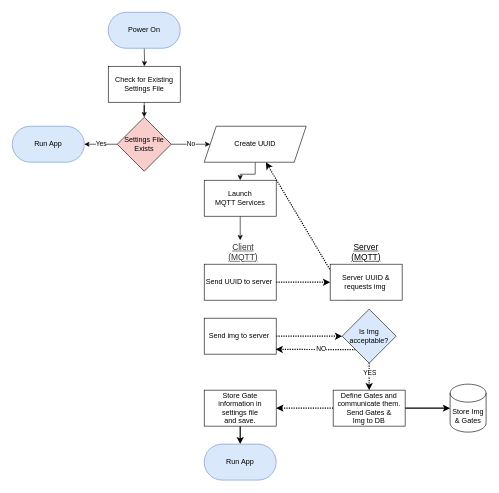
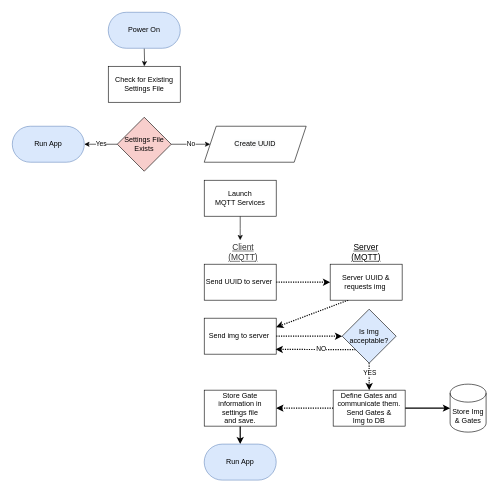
  <mxCell id="0" />
  <mxCell id="1" parent="0" />
  <mxCell id="2" value="" style="edgeStyle=orthogonalEdgeStyle;rounded=0;orthogonalLoop=1;jettySize=auto;html=1;" parent="1" target="4" edge="1"><mxGeometry relative="1" as="geometry"><mxPoint x="240" y="80" as="sourcePoint" /></mxGeometry></mxCell>
- <mxCell id="3" value="" style="edgeStyle=orthogonalEdgeStyle;rounded=0;orthogonalLoop=1;jettySize=auto;html=1;" parent="1" source="4" target="8" edge="1"><mxGeometry relative="1" as="geometry" /></mxCell>
  <mxCell id="4" value="Check for Existing Settings File" style="rounded=0;whiteSpace=wrap;html=1;" parent="1" vertex="1"><mxGeometry x="180" y="110" width="120" height="60" as="geometry" /></mxCell>
  <mxCell id="5" value="Power On" style="rounded=1;whiteSpace=wrap;html=1;arcSize=50;fillColor=#dae8fc;strokeColor=#6c8ebf;" parent="1" vertex="1"><mxGeometry x="180" y="20" width="120" height="60" as="geometry" /></mxCell>
  <mxCell id="6" value="No" style="edgeStyle=orthogonalEdgeStyle;rounded=0;orthogonalLoop=1;jettySize=auto;html=1;entryX=0;entryY=0.5;entryDx=0;entryDy=0;" parent="1" source="8" target="10" edge="1"><mxGeometry relative="1" as="geometry"><mxPoint x="340" y="240" as="targetPoint" /></mxGeometry></mxCell>
  <mxCell id="7" value="Yes" style="edgeStyle=orthogonalEdgeStyle;rounded=0;orthogonalLoop=1;jettySize=auto;html=1;" parent="1" source="8" edge="1"><mxGeometry relative="1" as="geometry"><mxPoint x="140" y="240" as="targetPoint" /></mxGeometry></mxCell>
  <mxCell id="8" value="Settings File Exists" style="rhombus;whiteSpace=wrap;html=1;rounded=0;fillColor=#f8cecc;" parent="1" vertex="1"><mxGeometry x="195" y="195" width="90" height="90" as="geometry" /></mxCell>
- <mxCell id="9" value="" style="edgeStyle=orthogonalEdgeStyle;rounded=0;orthogonalLoop=1;jettySize=auto;html=1;" edge="1" parent="1" source="10" target="14"><mxGeometry relative="1" as="geometry" /></mxCell>
  <mxCell id="10" value="&lt;meta charset=&quot;utf-8&quot;&gt;&lt;span style=&quot;color: rgb(0, 0, 0); font-family: helvetica; font-size: 12px; font-style: normal; font-weight: 400; letter-spacing: normal; text-align: center; text-indent: 0px; text-transform: none; word-spacing: 0px; background-color: rgb(248, 249, 250); display: inline; float: none;&quot;&gt;Create UUID&lt;/span&gt;" style="shape=parallelogram;perimeter=parallelogramPerimeter;whiteSpace=wrap;html=1;fixedSize=1;" vertex="1" parent="1"><mxGeometry x="340" y="210" width="170" height="60" as="geometry" /></mxCell>
  <mxCell id="11" style="edgeStyle=orthogonalEdgeStyle;rounded=0;orthogonalLoop=1;jettySize=auto;html=1;exitX=1;exitY=0.5;exitDx=0;exitDy=0;entryX=0;entryY=0.5;entryDx=0;entryDy=0;dashed=1;dashPattern=1 1;strokeWidth=2;" edge="1" parent="1" source="12" target="19"><mxGeometry relative="1" as="geometry" /></mxCell>
  <mxCell id="12" value="Send UUID to server&amp;nbsp;" style="whiteSpace=wrap;html=1;" vertex="1" parent="1"><mxGeometry x="340" y="440" width="120" height="60" as="geometry" /></mxCell>
  <mxCell id="13" value="" style="edgeStyle=orthogonalEdgeStyle;rounded=0;orthogonalLoop=1;jettySize=auto;html=1;" edge="1" parent="1" source="14"><mxGeometry relative="1" as="geometry"><mxPoint x="400" y="400" as="targetPoint" /></mxGeometry></mxCell>
  <mxCell id="14" value="Launch&lt;br&gt;MQTT Services" style="whiteSpace=wrap;html=1;" vertex="1" parent="1"><mxGeometry x="340" y="300" width="120" height="60" as="geometry" /></mxCell>
  <mxCell id="15" value="Run App" style="rounded=1;whiteSpace=wrap;html=1;arcSize=50;fillColor=#dae8fc;strokeColor=#6c8ebf;" vertex="1" parent="1"><mxGeometry x="20" y="210" width="120" height="60" as="geometry" /></mxCell>
  <mxCell id="16" style="edgeStyle=none;rounded=0;orthogonalLoop=1;jettySize=auto;html=1;exitX=1;exitY=0.5;exitDx=0;exitDy=0;dashed=1;dashPattern=1 1;strokeWidth=2;" edge="1" parent="1" source="17" target="32"><mxGeometry relative="1" as="geometry" /></mxCell>
  <mxCell id="17" value="Send img to server&amp;nbsp;" style="whiteSpace=wrap;html=1;" vertex="1" parent="1"><mxGeometry x="340" y="530" width="120" height="60" as="geometry" /></mxCell>
- <mxCell id="18" style="rounded=0;orthogonalLoop=1;jettySize=auto;html=1;exitX=0.25;exitY=1;exitDx=0;exitDy=0;dashed=1;dashPattern=1 1;strokeWidth=2;" edge="1" parent="1" source="19" target="10"><mxGeometry relative="1" as="geometry"><mxPoint x="480" y="550" as="targetPoint" /></mxGeometry></mxCell>
+ <mxCell id="18" style="rounded=0;orthogonalLoop=1;jettySize=auto;html=1;exitX=0.25;exitY=1;exitDx=0;exitDy=0;dashed=1;dashPattern=1 1;strokeWidth=2;entryX=1;entryY=0.25;entryDx=0;entryDy=0;" edge="1" parent="1" source="19" target="17"><mxGeometry relative="1" as="geometry"><mxPoint x="480" y="550" as="targetPoint" /></mxGeometry></mxCell>
  <mxCell id="19" value="Server UUID &amp;amp; requests img&amp;nbsp;" style="rounded=0;whiteSpace=wrap;html=1;" vertex="1" parent="1"><mxGeometry x="550" y="440" width="120" height="60" as="geometry" /></mxCell>
  <mxCell id="20" value="&lt;font style=&quot;font-size: 14px&quot;&gt;&lt;u&gt;Client (MQTT)&lt;/u&gt;&lt;/font&gt;" style="text;html=1;align=center;verticalAlign=middle;whiteSpace=wrap;rounded=0;shadow=0;fontColor=#333333;fillColor=#ffffff;" vertex="1" parent="1"><mxGeometry x="380" y="410" width="50" height="20" as="geometry" /></mxCell>
  <mxCell id="21" value="&lt;font style=&quot;font-size: 14px&quot;&gt;&lt;u&gt;Server (MQTT)&lt;/u&gt;&lt;/font&gt;" style="text;html=1;strokeColor=none;fillColor=none;align=center;verticalAlign=middle;whiteSpace=wrap;rounded=0;" vertex="1" parent="1"><mxGeometry x="590" y="410" width="40" height="20" as="geometry" /></mxCell>
  <mxCell id="22" value="" style="edgeStyle=none;rounded=0;orthogonalLoop=1;jettySize=auto;html=1;strokeWidth=2;" edge="1" parent="1" source="24" target="25"><mxGeometry relative="1" as="geometry" /></mxCell>
  <mxCell id="23" style="edgeStyle=none;rounded=0;orthogonalLoop=1;jettySize=auto;html=1;exitX=0;exitY=0.5;exitDx=0;exitDy=0;dashed=1;dashPattern=1 1;strokeWidth=2;" edge="1" parent="1" source="24" target="27"><mxGeometry relative="1" as="geometry" /></mxCell>
  <mxCell id="24" value="Define Gates and communicate them. Send Gates &amp;amp; &lt;br&gt;Img to DB" style="rounded=0;whiteSpace=wrap;html=1;shadow=0;strokeColor=#000000;fillColor=#ffffff;" vertex="1" parent="1"><mxGeometry x="555" y="650" width="120" height="60" as="geometry" /></mxCell>
  <mxCell id="25" value="Store Img &amp;amp; Gates" style="shape=cylinder3;whiteSpace=wrap;html=1;boundedLbl=1;backgroundOutline=1;size=15;rounded=0;shadow=0;strokeColor=#000000;fillColor=#ffffff;" vertex="1" parent="1"><mxGeometry x="750" y="640" width="60" height="80" as="geometry" /></mxCell>
  <mxCell id="26" style="edgeStyle=none;rounded=0;orthogonalLoop=1;jettySize=auto;html=1;exitX=0.5;exitY=1;exitDx=0;exitDy=0;strokeWidth=2;" edge="1" parent="1" source="27" target="33"><mxGeometry relative="1" as="geometry" /></mxCell>
  <mxCell id="27" value="Store Gate information in &lt;br&gt;settings file &lt;br&gt;and save." style="whiteSpace=wrap;html=1;" vertex="1" parent="1"><mxGeometry x="340" y="650" width="120" height="60" as="geometry" /></mxCell>
  <mxCell id="28" style="edgeStyle=none;rounded=0;orthogonalLoop=1;jettySize=auto;html=1;exitX=0.5;exitY=1;exitDx=0;exitDy=0;entryX=0.5;entryY=0;entryDx=0;entryDy=0;dashed=1;dashPattern=1 1;strokeWidth=2;" edge="1" parent="1" source="32" target="24"><mxGeometry relative="1" as="geometry" /></mxCell>
  <mxCell id="29" value="YES" style="edgeLabel;html=1;align=center;verticalAlign=middle;resizable=0;points=[];" vertex="1" connectable="0" parent="28"><mxGeometry x="-0.556" y="-4" relative="1" as="geometry"><mxPoint x="4" y="5" as="offset" /></mxGeometry></mxCell>
  <mxCell id="30" style="edgeStyle=none;rounded=0;orthogonalLoop=1;jettySize=auto;html=1;exitX=0;exitY=1;exitDx=0;exitDy=0;entryX=0.992;entryY=0.867;entryDx=0;entryDy=0;entryPerimeter=0;dashed=1;dashPattern=1 1;strokeWidth=2;" edge="1" parent="1" source="32" target="17"><mxGeometry relative="1" as="geometry" /></mxCell>
  <mxCell id="31" value="NO" style="edgeLabel;html=1;align=center;verticalAlign=middle;resizable=0;points=[];" vertex="1" connectable="0" parent="30"><mxGeometry x="-0.138" y="-4" relative="1" as="geometry"><mxPoint y="1.71" as="offset" /></mxGeometry></mxCell>
  <mxCell id="32" value="Is Img acceptable?" style="rhombus;whiteSpace=wrap;html=1;rounded=0;shadow=0;strokeColor=#000000;fillColor=#dae8fc;" vertex="1" parent="1"><mxGeometry x="570" y="515" width="90" height="90" as="geometry" /></mxCell>
  <mxCell id="33" value="Run App" style="rounded=1;whiteSpace=wrap;html=1;arcSize=50;fillColor=#dae8fc;strokeColor=#6c8ebf;" vertex="1" parent="1"><mxGeometry x="340" y="740" width="120" height="60" as="geometry" /></mxCell>
